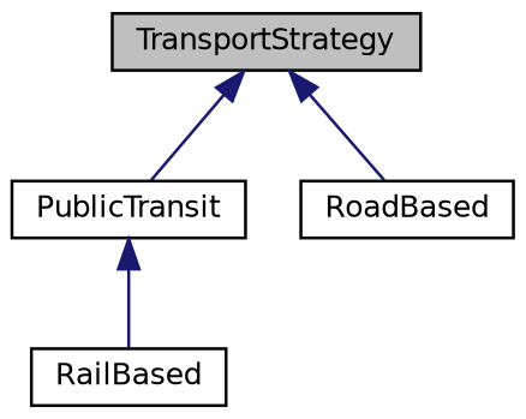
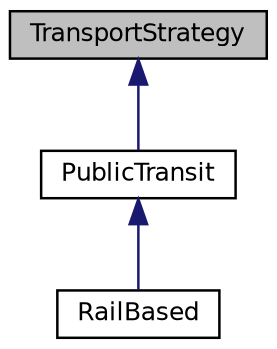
  digraph {
    node [color=black fillcolor=white fontname=Helvetica fontsize=10 shape=record style=filled]
    edge [color=midnightblue dir=back fontname=Helvetica fontsize=10 labelfontname=Helvetica labelfontsize=10 style=solid]
    n1 [fillcolor=grey75 fontcolor=black height=0.2 label=TransportStrategy width=0.4]
    n2 [height=0.2 label=PublicTransit width=0.4]
-   n3 [height=0.2 label=RoadBased width=0.4]
    n4 [height=0.2 label=RailBased width=0.4]
    n1 -> n2
-   n1 -> n3
    n2 -> n4
  }
